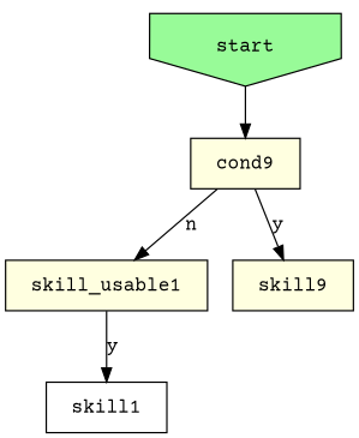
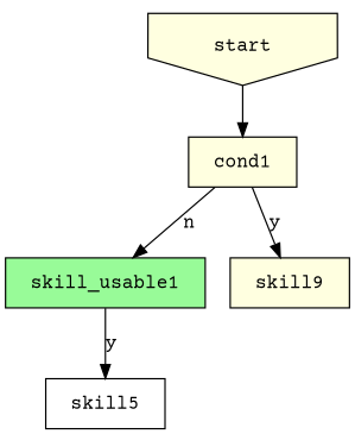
  digraph {
    concentrate=true
    fixedsize=true
    fontname="Courier Prime"
    node [fillcolor=palegreen fontname="Courier Prime" margin="0.25,0.125" shape=rect style=filled]
    edge [fontname="Courier Prime"]
-   start [shape=invhouse]
-   cond1 [fillcolor=lightyellow label=cond9]
-   skill_usable1 [fillcolor=lightyellow]
+   start [fillcolor=lightyellow shape=invhouse]
+   cond1 [fillcolor=lightyellow]
+   skill_usable1
    n4 [fillcolor=lightyellow label=skill9]
-   skill1 [fillcolor=white]
+   skill1 [fillcolor=white label=skill5]
    start -> cond1
    cond1 -> skill_usable1 [label=n]
    cond1 -> n4 [label=y]
    skill_usable1 -> skill1 [label=y]
  }
